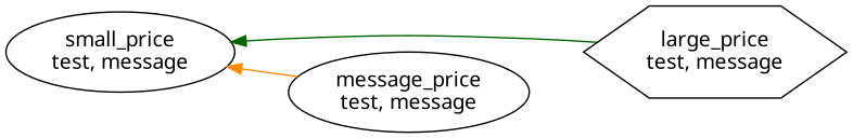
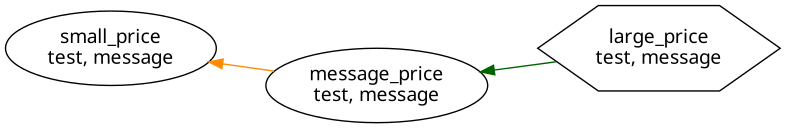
  digraph {
    fontname="Noto Sans"
    rankdir=RL
    node [fontname="Noto Sans" shape=ellipse]
    edge [fontname="Noto Sans"]
    n1 [label="small_price\ntest, message"]
    n2 [label="message_price\ntest, message"]
    n3 [label="large_price\ntest, message" shape=hexagon]
    n2 -> n1 [color=darkorange]
-   n3 -> n1 [color=darkgreen]
+   n3 -> n2 [color=darkgreen]
  }
